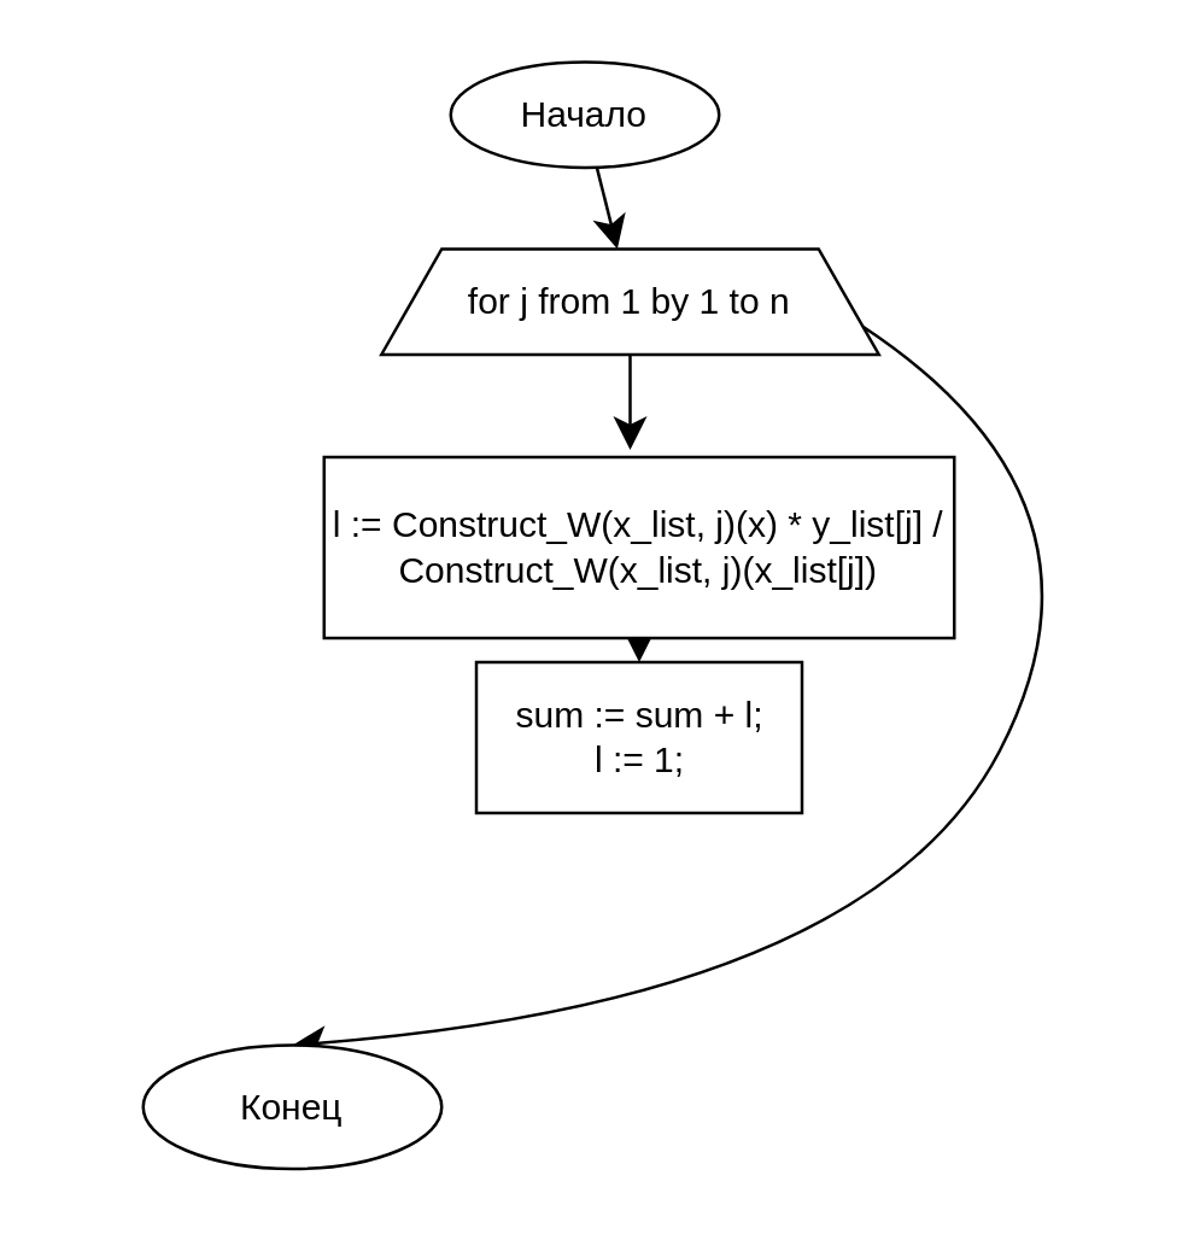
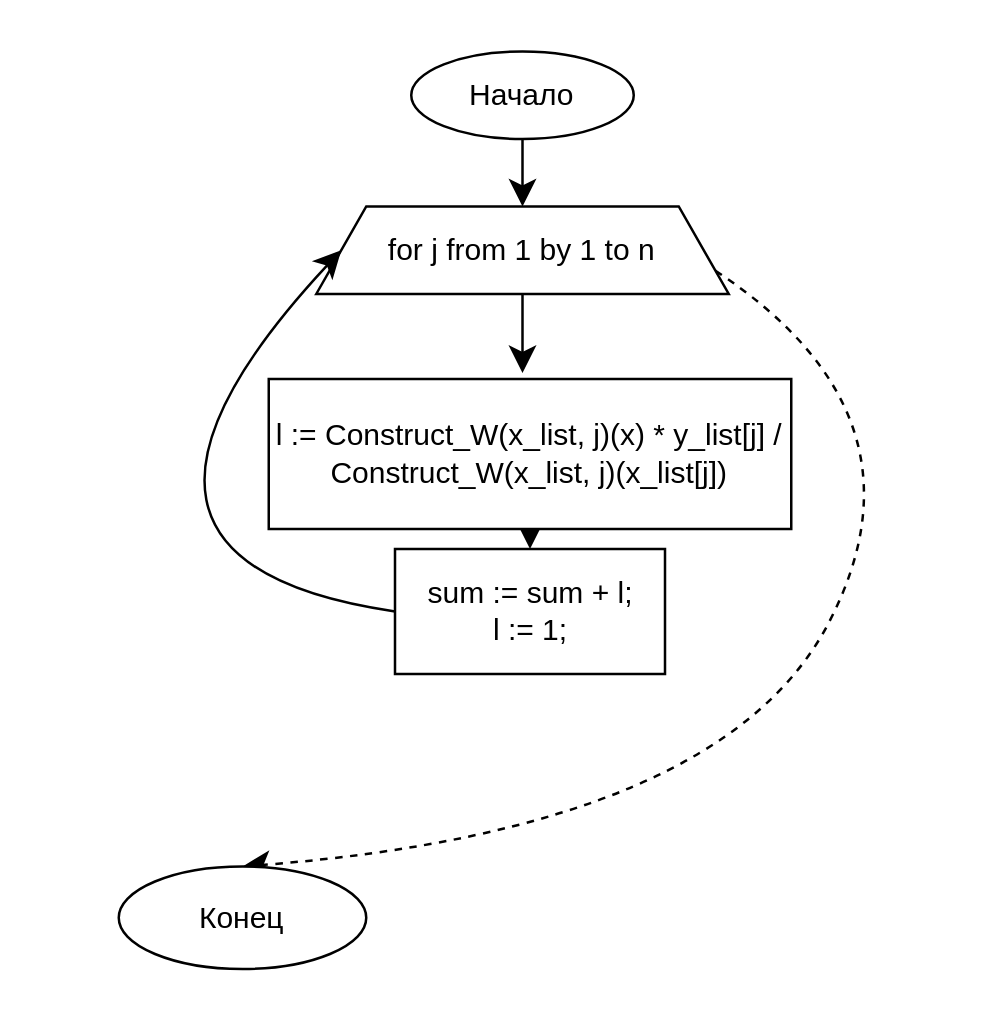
  <mxCell id="0" />
  <mxCell id="1" parent="0" />
  <mxCell id="2" value="" style="edgeStyle=none;curved=1;rounded=0;orthogonalLoop=1;jettySize=auto;html=1;fontSize=12;startSize=8;endSize=8;" edge="1" parent="1" source="3" target="6"><mxGeometry relative="1" as="geometry" /></mxCell>
- <mxCell id="3" value="Начало" style="ellipse;whiteSpace=wrap;html=1;" vertex="1" parent="1"><mxGeometry x="149" y="20" width="89" height="35" as="geometry" /></mxCell>
+ <mxCell id="3" value="Начало" style="ellipse;whiteSpace=wrap;html=1;" vertex="1" parent="1"><mxGeometry x="164" y="20" width="89" height="35" as="geometry" /></mxCell>
  <mxCell id="4" style="edgeStyle=none;curved=1;rounded=0;orthogonalLoop=1;jettySize=auto;html=1;fontSize=12;startSize=8;endSize=8;" edge="1" parent="1" source="6"><mxGeometry relative="1" as="geometry"><mxPoint x="208.5" y="148.6" as="targetPoint" /></mxGeometry></mxCell>
- <mxCell id="5" style="edgeStyle=none;curved=1;rounded=0;orthogonalLoop=1;jettySize=auto;html=1;entryX=0.5;entryY=0;entryDx=0;entryDy=0;fontSize=12;startSize=8;endSize=8;exitX=1;exitY=0.75;exitDx=0;exitDy=0;" edge="1" parent="1" source="6" target="11"><mxGeometry relative="1" as="geometry"><Array as="points"><mxPoint x="374" y="166" /><mxPoint x="288" y="331" /></Array></mxGeometry></mxCell>
+ <mxCell id="5" style="edgeStyle=none;curved=1;rounded=0;orthogonalLoop=1;jettySize=auto;html=1;entryX=0.5;entryY=0;entryDx=0;entryDy=0;fontSize=12;startSize=8;endSize=8;exitX=1;exitY=0.75;exitDx=0;exitDy=0;dashed=1;" edge="1" parent="1" source="6" target="11"><mxGeometry relative="1" as="geometry"><Array as="points"><mxPoint x="374" y="166" /><mxPoint x="288" y="331" /></Array></mxGeometry></mxCell>
  <mxCell id="6" value="for j from 1 by 1 to n" style="shape=trapezoid;perimeter=trapezoidPerimeter;whiteSpace=wrap;html=1;fixedSize=1;" vertex="1" parent="1"><mxGeometry x="126" y="82" width="165" height="35" as="geometry" /></mxCell>
  <mxCell id="7" style="edgeStyle=none;curved=1;rounded=0;orthogonalLoop=1;jettySize=auto;html=1;exitX=0.5;exitY=1;exitDx=0;exitDy=0;entryX=0.5;entryY=0;entryDx=0;entryDy=0;fontSize=12;startSize=8;endSize=8;" edge="1" parent="1" source="8" target="10"><mxGeometry relative="1" as="geometry" /></mxCell>
  <mxCell id="8" value="l := Construct_W(x_list, j)(x) * y_list[j] / Construct_W(x_list, j)(x_list[j])" style="rounded=0;whiteSpace=wrap;html=1;" vertex="1" parent="1"><mxGeometry x="107" y="151" width="209" height="60" as="geometry" /></mxCell>
+ <mxCell id="9" style="edgeStyle=none;curved=1;rounded=0;orthogonalLoop=1;jettySize=auto;html=1;exitX=0;exitY=0.5;exitDx=0;exitDy=0;entryX=0;entryY=0.5;entryDx=0;entryDy=0;fontSize=12;startSize=8;endSize=8;" edge="1" parent="1" source="10" target="6"><mxGeometry relative="1" as="geometry"><Array as="points"><mxPoint x="20" y="224" /></Array></mxGeometry></mxCell>
  <mxCell id="10" value="sum := sum + l;&#10;l := 1;" style="rounded=0;whiteSpace=wrap;html=1;" vertex="1" parent="1"><mxGeometry x="157.5" y="219" width="108" height="50" as="geometry" /></mxCell>
  <mxCell id="11" value="Конец" style="ellipse;whiteSpace=wrap;html=1;" vertex="1" parent="1"><mxGeometry x="47" y="346" width="99" height="41" as="geometry" /></mxCell>
